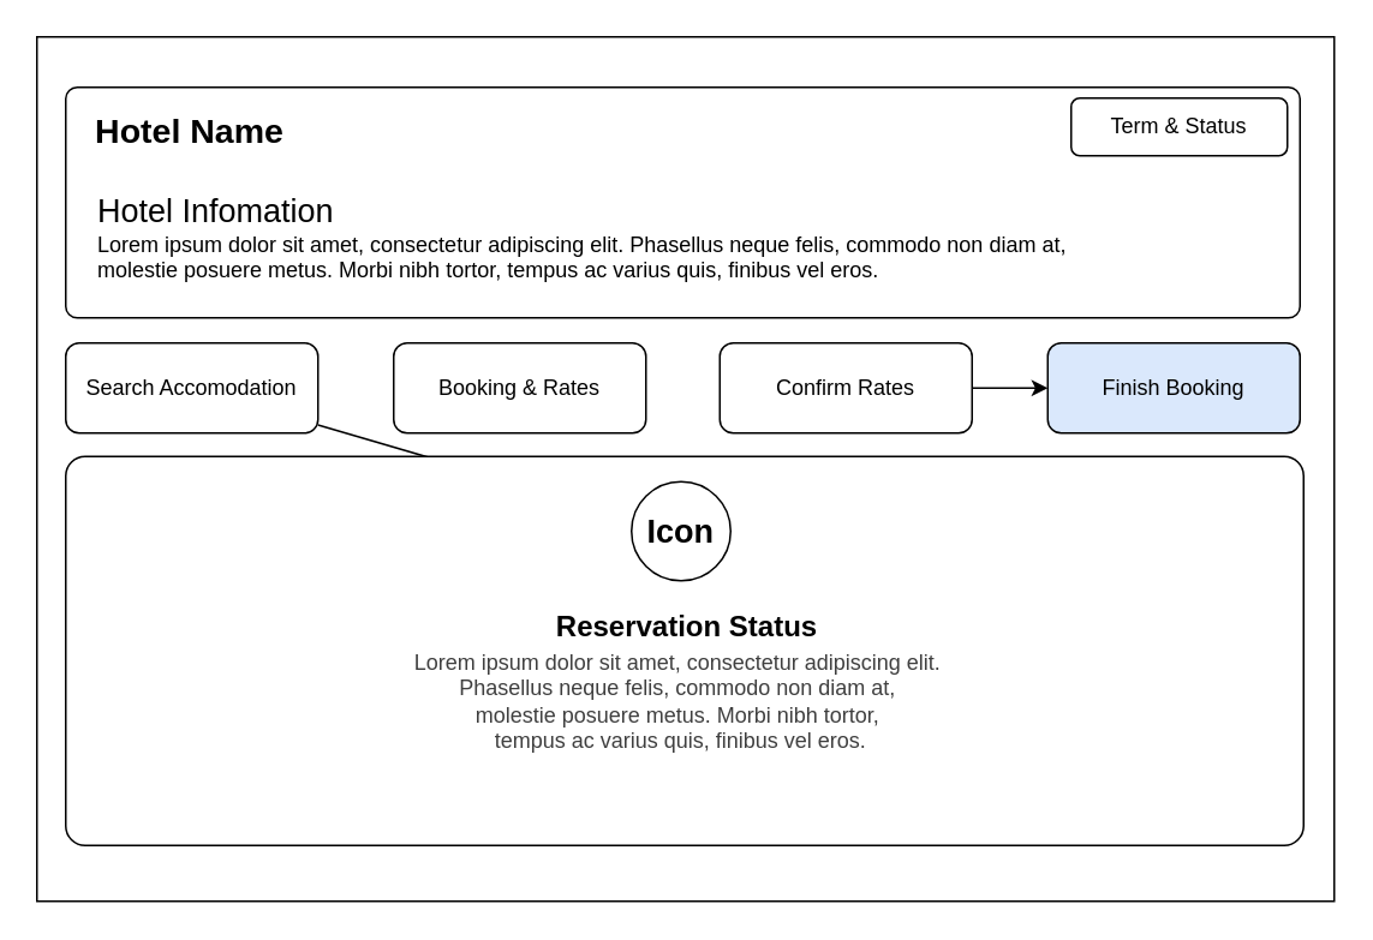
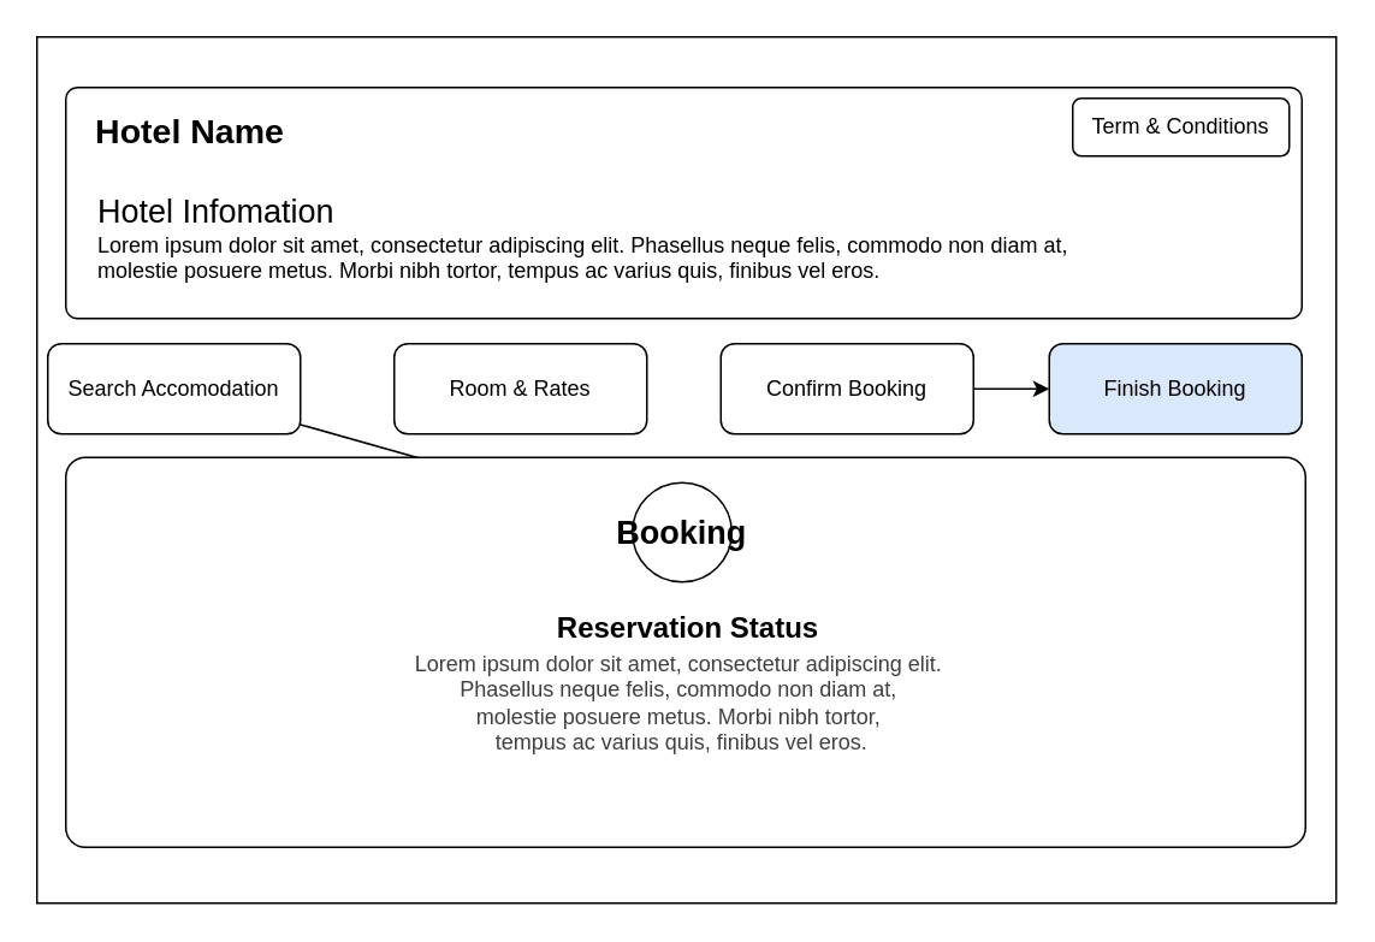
  <mxCell id="0" />
  <mxCell id="1" parent="0" />
  <mxCell id="2" value="" style="rounded=0;whiteSpace=wrap;html=1;" parent="1" vertex="1"><mxGeometry x="20" y="20" width="720" height="480" as="geometry" /></mxCell>
  <mxCell id="3" value="" style="rounded=1;whiteSpace=wrap;html=1;arcSize=5;" parent="1" vertex="1"><mxGeometry x="36" y="48" width="685" height="128" as="geometry" /></mxCell>
  <mxCell id="4" value="&lt;b&gt;&lt;font style=&quot;font-size: 19px;&quot;&gt;Hotel Name&lt;/font&gt;&lt;/b&gt;" style="text;html=1;align=center;verticalAlign=middle;whiteSpace=wrap;rounded=0;" parent="1" vertex="1"><mxGeometry x="36" y="48" width="138" height="50" as="geometry" /></mxCell>
- <mxCell id="5" value="Term &amp;amp; Status" style="rounded=1;whiteSpace=wrap;html=1;" parent="1" vertex="1"><mxGeometry x="594" y="54" width="120" height="32" as="geometry" /></mxCell>
+ <mxCell id="5" value="Term &amp;amp; Conditions" style="rounded=1;whiteSpace=wrap;html=1;" parent="1" vertex="1"><mxGeometry x="594" y="54" width="120" height="32" as="geometry" /></mxCell>
  <mxCell id="6" value="&lt;font style=&quot;font-size: 18px;&quot;&gt;Hotel Infomation&lt;/font&gt;&lt;div&gt;Lorem ipsum dolor sit amet, consectetur adipiscing elit. Phasellus neque felis, commodo non diam at,&amp;nbsp;&lt;/div&gt;&lt;div&gt;molestie posuere metus. Morbi nibh tortor, tempus ac varius quis, finibus vel eros.&lt;/div&gt;" style="text;html=1;align=left;verticalAlign=middle;resizable=0;points=[];autosize=1;strokeColor=none;fillColor=none;" parent="1" vertex="1"><mxGeometry x="52" y="101" width="559" height="62" as="geometry" /></mxCell>
  <mxCell id="7" style="edgeStyle=none;html=1;" parent="1" source="8" target="14" edge="1"><mxGeometry relative="1" as="geometry" /></mxCell>
- <mxCell id="8" value="Search Accomodation" style="rounded=1;whiteSpace=wrap;html=1;" parent="1" vertex="1"><mxGeometry x="36" y="190" width="140" height="50" as="geometry" /></mxCell>
- <mxCell id="9" value="Booking &amp;amp; Rates" style="rounded=1;whiteSpace=wrap;html=1;" parent="1" vertex="1"><mxGeometry x="218" y="190" width="140" height="50" as="geometry" /></mxCell>
+ <mxCell id="8" value="Search Accomodation" style="rounded=1;whiteSpace=wrap;html=1;" parent="1" vertex="1"><mxGeometry x="26" y="190" width="140" height="50" as="geometry" /></mxCell>
+ <mxCell id="9" value="Room &amp;amp; Rates" style="rounded=1;whiteSpace=wrap;html=1;" parent="1" vertex="1"><mxGeometry x="218" y="190" width="140" height="50" as="geometry" /></mxCell>
  <mxCell id="10" style="edgeStyle=none;html=1;entryX=0;entryY=0.5;entryDx=0;entryDy=0;" parent="1" source="11" target="12" edge="1"><mxGeometry relative="1" as="geometry" /></mxCell>
- <mxCell id="11" value="Confirm Rates" style="rounded=1;whiteSpace=wrap;html=1;" parent="1" vertex="1"><mxGeometry x="399" y="190" width="140" height="50" as="geometry" /></mxCell>
+ <mxCell id="11" value="Confirm Booking" style="rounded=1;whiteSpace=wrap;html=1;" parent="1" vertex="1"><mxGeometry x="399" y="190" width="140" height="50" as="geometry" /></mxCell>
  <mxCell id="12" value="Finish Booking" style="rounded=1;whiteSpace=wrap;html=1;fillColor=#dae8fc;" parent="1" vertex="1"><mxGeometry x="581" y="190" width="140" height="50" as="geometry" /></mxCell>
  <mxCell id="13" value="" style="rounded=1;whiteSpace=wrap;html=1;arcSize=5;" vertex="1" parent="1"><mxGeometry x="36" y="253" width="687" height="216" as="geometry" /></mxCell>
- <mxCell id="14" value="&lt;b&gt;&lt;font style=&quot;font-size: 18px;&quot;&gt;Icon&lt;/font&gt;&lt;/b&gt;" style="ellipse;whiteSpace=wrap;html=1;aspect=fixed;" vertex="1" parent="1"><mxGeometry x="350" y="267" width="55" height="55" as="geometry" /></mxCell>
+ <mxCell id="14" value="&lt;b&gt;&lt;font style=&quot;font-size: 18px;&quot;&gt;Booking&lt;/font&gt;&lt;/b&gt;" style="ellipse;whiteSpace=wrap;html=1;aspect=fixed;" vertex="1" parent="1"><mxGeometry x="350" y="267" width="55" height="55" as="geometry" /></mxCell>
  <mxCell id="15" value="&lt;b&gt;&lt;font style=&quot;font-size: 16px;&quot;&gt;Reservation Status&lt;/font&gt;&lt;/b&gt;" style="text;html=1;align=center;verticalAlign=middle;whiteSpace=wrap;rounded=0;" vertex="1" parent="1"><mxGeometry x="290.75" y="332" width="179.5" height="30" as="geometry" /></mxCell>
  <mxCell id="16" value="&lt;div style=&quot;color: rgb(63, 63, 63); scrollbar-color: rgb(226, 226, 226) rgb(251, 251, 251); text-wrap-mode: nowrap;&quot;&gt;Lorem ipsum dolor sit amet, consectetur adipiscing elit.&amp;nbsp;&lt;/div&gt;&lt;div style=&quot;color: rgb(63, 63, 63); scrollbar-color: rgb(226, 226, 226) rgb(251, 251, 251); text-wrap-mode: nowrap;&quot;&gt;Phasellus neque felis, commodo non diam at,&amp;nbsp;&lt;/div&gt;&lt;div style=&quot;color: rgb(63, 63, 63); scrollbar-color: rgb(226, 226, 226) rgb(251, 251, 251); text-wrap-mode: nowrap;&quot;&gt;molestie posuere metus. Morbi nibh tortor,&amp;nbsp;&lt;/div&gt;&lt;div style=&quot;color: rgb(63, 63, 63); scrollbar-color: rgb(226, 226, 226) rgb(251, 251, 251); text-wrap-mode: nowrap;&quot;&gt;tempus ac varius quis, finibus vel eros.&lt;/div&gt;" style="text;html=1;align=center;verticalAlign=middle;rounded=0;whiteSpace=wrap;" vertex="1" parent="1"><mxGeometry x="216" y="354" width="323" height="69" as="geometry" /></mxCell>
